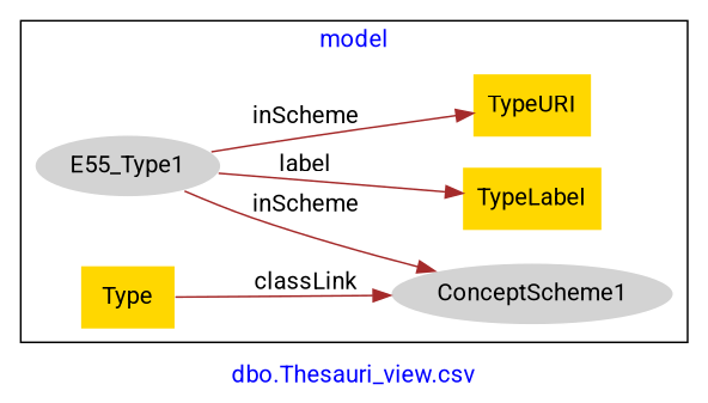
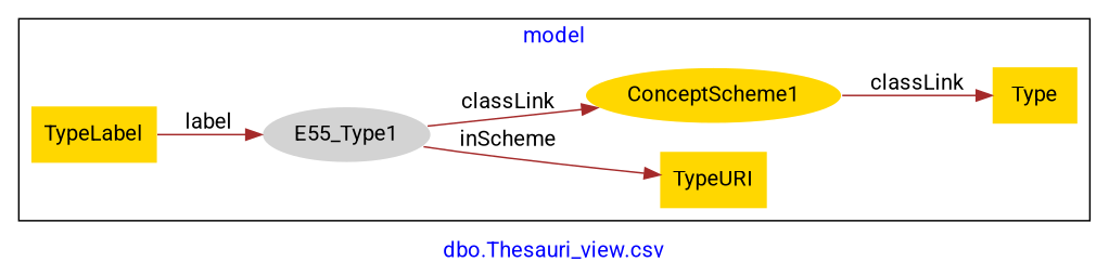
  digraph {
    fontcolor=blue
    fontname=Roboto
    label="dbo.Thesauri_view.csv"
    rankdir=LR
    remincross=true
    node [fillcolor=gold fontname=Roboto style=filled shape=plaintext]
    edge [color=brown fontcolor=black fontname=Roboto]
    n1 [color=white fillcolor=lightgray label=E55_Type1 shape=""]
    n2 [label=TypeURI]
    n3 [label=TypeLabel]
-   n4 [color=white fillcolor=lightgray label=ConceptScheme1 shape=""]
+   n4 [color=white label=ConceptScheme1 shape=""]
    n5 [label=Type]
    subgraph cluster_1 {
      label=model
      n1
      n2
      n3
      n4
      n5
    }
    n1 -> n2 [label=inScheme]
-   n1 -> n3 [label=label]
-   n1 -> n4 [label=inScheme]
-   n5 -> n4 [label=classLink]
+   n3 -> n1 [label=label]
+   n1 -> n4 [label=classLink]
+   n4 -> n5 [label=classLink]
  }
